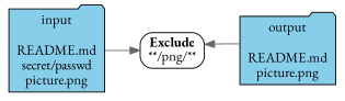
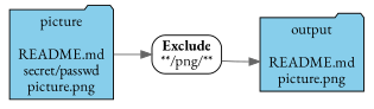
  digraph {
    fontname="EB Garamond"
    labeljust=l
    rankdir=LR
    node [fillcolor=skyblue fontname="EB Garamond" shape=folder style="rounded,filled"]
    edge [color=gray40 fontname="EB Garamond"]
-   n1 [label="input\n\nREADME.md\nsecret/passwd\npicture.png"]
+   n1 [label="picture\n\nREADME.md\nsecret/passwd\npicture.png"]
    n2 [label=<<b>Exclude</b><br/>**/png/**> shape=rect style=rounded fillcolor=""]
    n3 [label="output\n\nREADME.md\npicture.png"]
    n1 -> n2
-   n3 -> n2
+   n2 -> n3
  }
